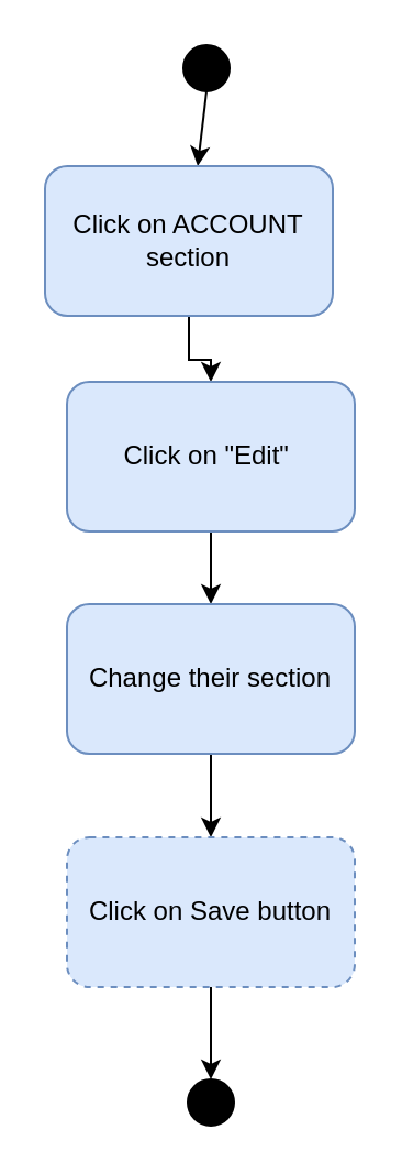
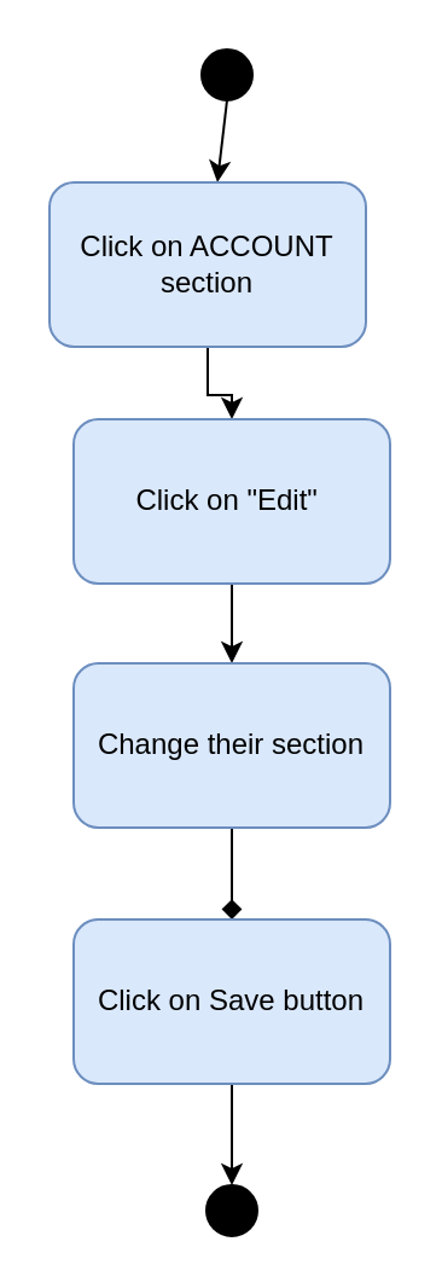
  <mxCell id="0" />
  <mxCell id="1" parent="0" />
  <mxCell id="2" value="" style="ellipse;whiteSpace=wrap;html=1;aspect=fixed;fillColor=#000000;" parent="1" vertex="1"><mxGeometry x="83" y="20" width="21" height="21" as="geometry" /></mxCell>
  <mxCell id="3" value="" style="endArrow=classic;html=1;exitX=0.5;exitY=1;exitDx=0;exitDy=0;" parent="1" source="2" target="5" edge="1"><mxGeometry width="50" height="50" relative="1" as="geometry"><mxPoint x="-194" y="226" as="sourcePoint" /><mxPoint x="94" y="127" as="targetPoint" /></mxGeometry></mxCell>
  <mxCell id="4" style="edgeStyle=orthogonalEdgeStyle;rounded=0;orthogonalLoop=1;jettySize=auto;html=1;" parent="1" source="5" target="7" edge="1"><mxGeometry relative="1" as="geometry" /></mxCell>
  <mxCell id="5" value="Click on ACCOUNT section" style="rounded=1;whiteSpace=wrap;html=1;fillColor=#dae8fc;strokeColor=#6c8ebf;" parent="1" vertex="1"><mxGeometry x="20" y="75" width="131" height="68" as="geometry" /></mxCell>
  <mxCell id="6" style="edgeStyle=orthogonalEdgeStyle;rounded=0;orthogonalLoop=1;jettySize=auto;html=1;" parent="1" source="7" target="9" edge="1"><mxGeometry relative="1" as="geometry" /></mxCell>
  <mxCell id="7" value="Click on &quot;Edit&quot;&amp;nbsp;" style="rounded=1;whiteSpace=wrap;html=1;fillColor=#dae8fc;strokeColor=#6c8ebf;" parent="1" vertex="1"><mxGeometry x="30" y="173" width="131" height="68" as="geometry" /></mxCell>
- <mxCell id="8" style="edgeStyle=orthogonalEdgeStyle;rounded=0;orthogonalLoop=1;jettySize=auto;html=1;entryX=0.5;entryY=0;entryDx=0;entryDy=0;" edge="1" parent="1" source="9" target="12"><mxGeometry relative="1" as="geometry" /></mxCell>
+ <mxCell id="8" style="edgeStyle=orthogonalEdgeStyle;rounded=0;orthogonalLoop=1;jettySize=auto;html=1;entryX=0.5;entryY=0;entryDx=0;entryDy=0;endArrow=diamond;" edge="1" parent="1" source="9" target="12"><mxGeometry relative="1" as="geometry" /></mxCell>
  <mxCell id="9" value="Change their section" style="rounded=1;whiteSpace=wrap;html=1;fillColor=#dae8fc;strokeColor=#6c8ebf;" parent="1" vertex="1"><mxGeometry x="30" y="274" width="131" height="68" as="geometry" /></mxCell>
  <mxCell id="10" value="" style="ellipse;whiteSpace=wrap;html=1;aspect=fixed;fillColor=#000000;" parent="1" vertex="1"><mxGeometry x="85" y="490" width="21" height="21" as="geometry" /></mxCell>
  <mxCell id="11" style="edgeStyle=orthogonalEdgeStyle;rounded=0;orthogonalLoop=1;jettySize=auto;html=1;entryX=0.5;entryY=0;entryDx=0;entryDy=0;" edge="1" parent="1" source="12" target="10"><mxGeometry relative="1" as="geometry" /></mxCell>
- <mxCell id="12" value="Click on Save button" style="rounded=1;whiteSpace=wrap;html=1;fillColor=#dae8fc;strokeColor=#6c8ebf;dashed=1;" vertex="1" parent="1"><mxGeometry x="30" y="380" width="131" height="68" as="geometry" /></mxCell>
+ <mxCell id="12" value="Click on Save button" style="rounded=1;whiteSpace=wrap;html=1;fillColor=#dae8fc;strokeColor=#6c8ebf;" vertex="1" parent="1"><mxGeometry x="30" y="380" width="131" height="68" as="geometry" /></mxCell>
